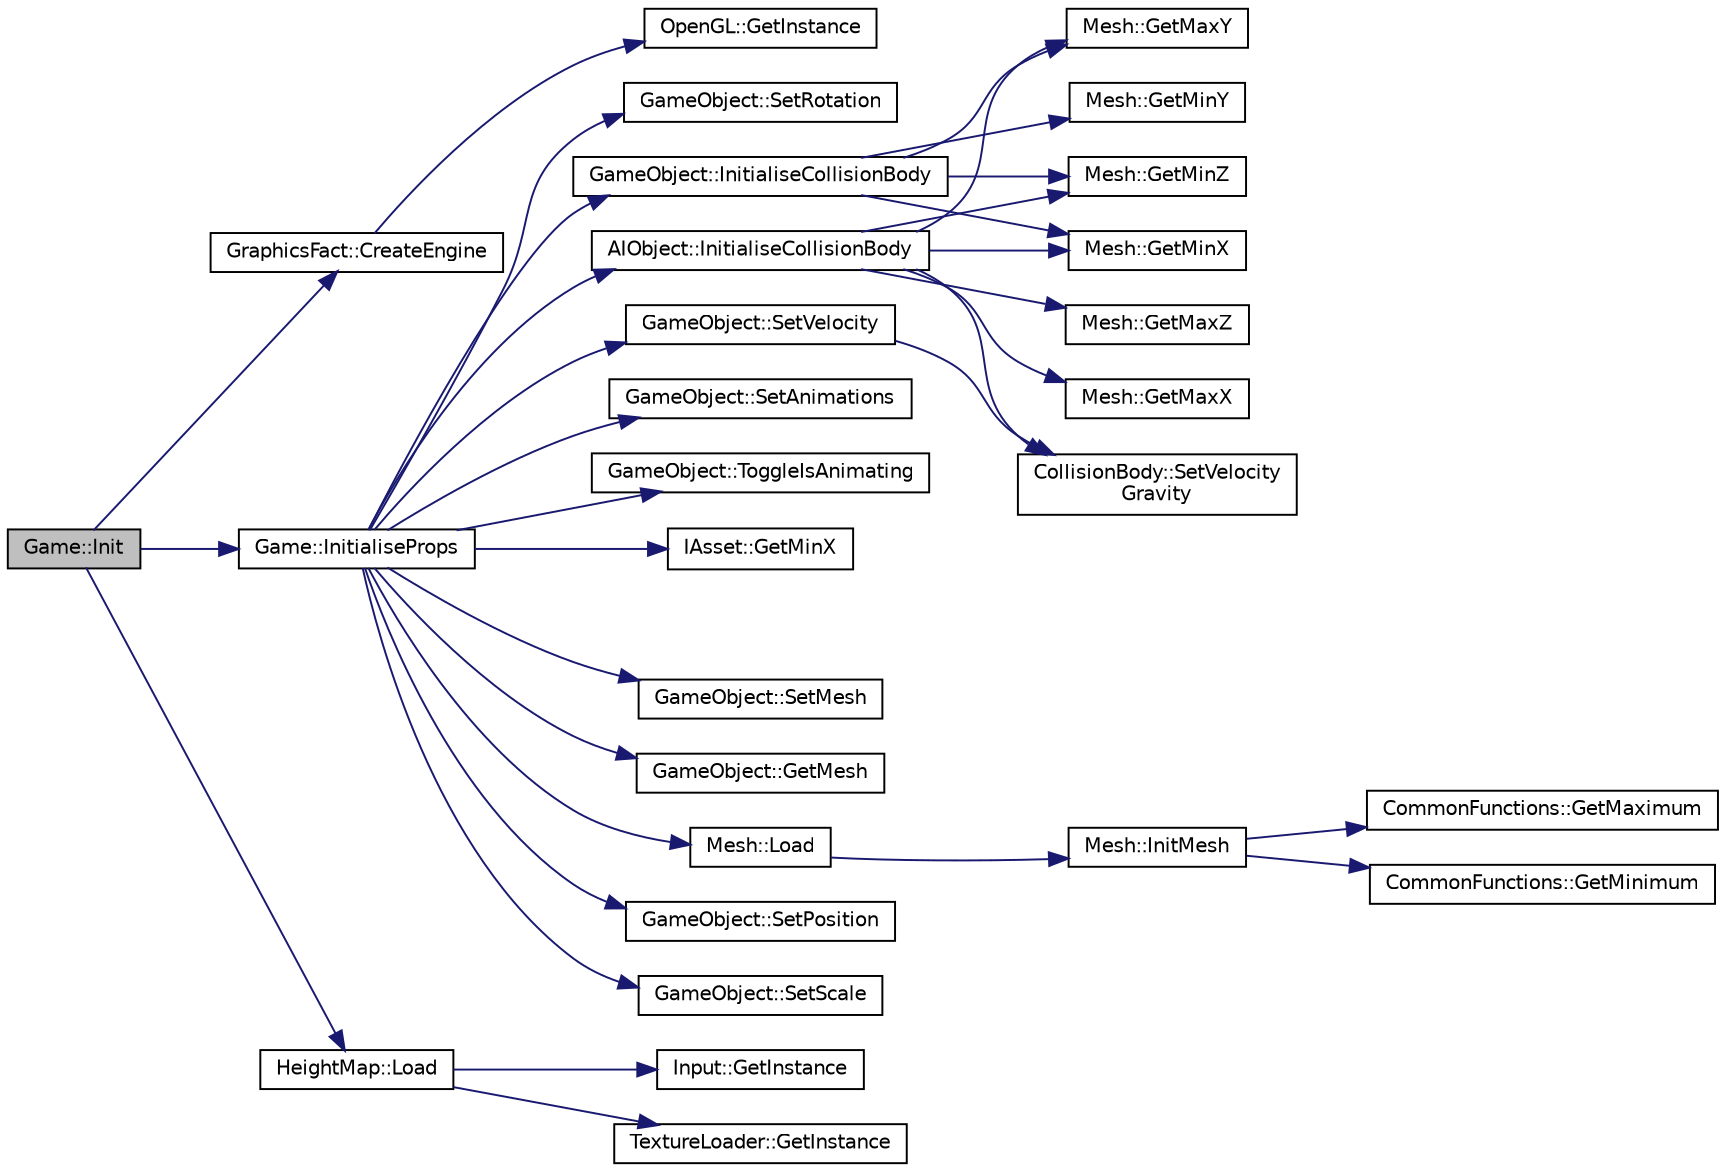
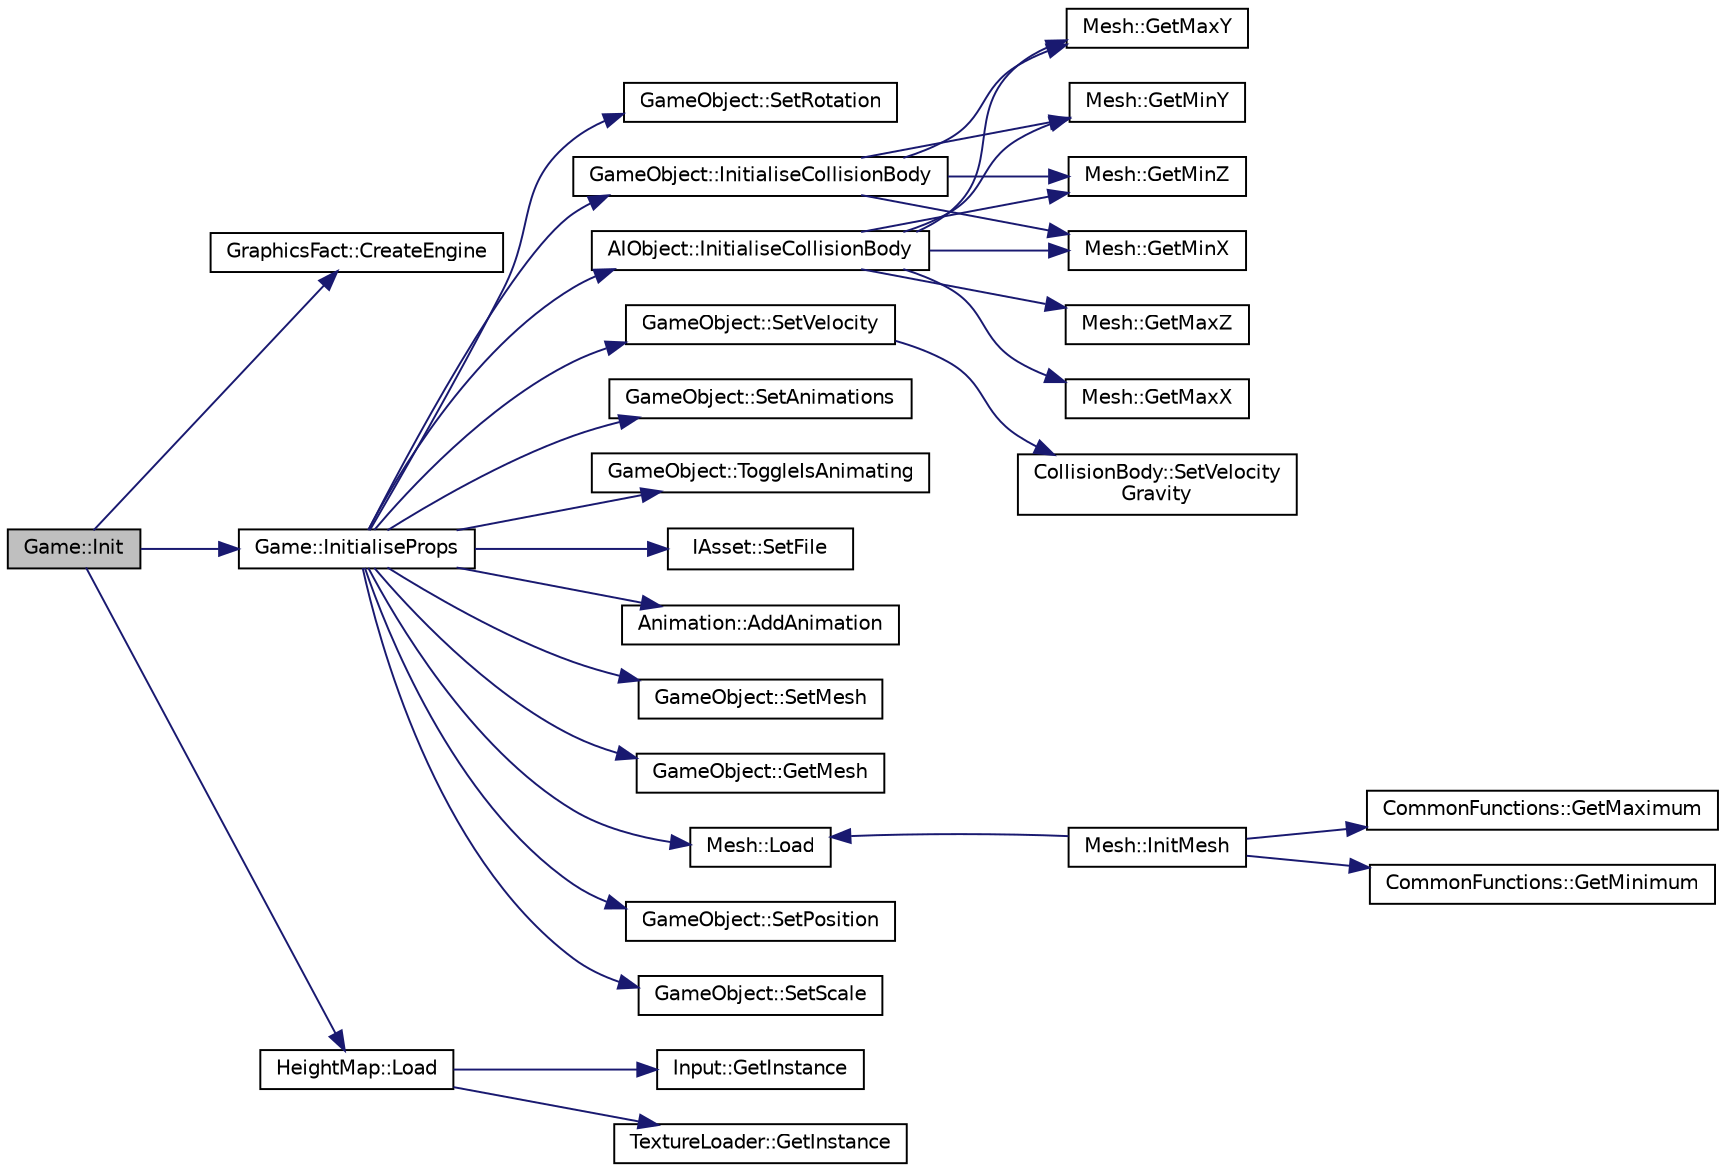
  digraph {
    rankdir=LR
    node [color=black fillcolor=white fontname=Helvetica fontsize=10 shape=record style=filled]
    edge [color=midnightblue fontname=Helvetica fontsize=10 labelfontname=Helvetica labelfontsize=10 style=solid]
    n1 [fillcolor=grey75 fontcolor=black height=0.2 label="Game::Init" width=0.4]
    n2 [height=0.2 label="GraphicsFact::CreateEngine" width=0.4]
    n3 [height=0.2 label="Game::InitialiseProps" width=0.4]
    n4 [height=0.2 label="HeightMap::Load" width=0.4]
-   n5 [height=0.2 label="OpenGL::GetInstance" width=0.4]
    n6 [height=0.2 label="Input::GetInstance" width=0.4]
-   n7 [height=0.2 label="IAsset::GetMinX" width=0.4]
+   n7 [height=0.2 label="IAsset::SetFile" width=0.4]
+   n8 [height=0.2 label="Animation::AddAnimation" width=0.4]
    n9 [height=0.2 label="GameObject::SetMesh" width=0.4]
    n10 [height=0.2 label="GameObject::GetMesh" width=0.4]
    n11 [height=0.2 label="Mesh::Load" width=0.4]
    n12 [height=0.2 label="GameObject::SetPosition" width=0.4]
    n13 [height=0.2 label="GameObject::SetScale" width=0.4]
    n14 [height=0.2 label="GameObject::SetRotation" width=0.4]
    n15 [height=0.2 label="GameObject::InitialiseCollisionBody" width=0.4]
    n16 [height=0.2 label="GameObject::SetAnimations" width=0.4]
    n17 [height=0.2 label="GameObject::ToggleIsAnimating" width=0.4]
    n18 [height=0.2 label="AIObject::InitialiseCollisionBody" width=0.4]
    n19 [height=0.2 label="GameObject::SetVelocity" width=0.4]
    n20 [height=0.2 label="TextureLoader::GetInstance" width=0.4]
    n21 [height=0.2 label="Mesh::InitMesh" width=0.4]
    n22 [height=0.2 label="Mesh::GetMinX" width=0.4]
    n23 [height=0.2 label="Mesh::GetMaxY" width=0.4]
    n24 [height=0.2 label="Mesh::GetMinY" width=0.4]
    n25 [height=0.2 label="Mesh::GetMinZ" width=0.4]
    n26 [height=0.2 label="Mesh::GetMaxX" width=0.4]
    n27 [height=0.2 label="Mesh::GetMaxZ" width=0.4]
    n28 [height=0.2 label="CollisionBody::SetVelocity\lGravity" width=0.4]
    n29 [height=0.2 label="CommonFunctions::GetMaximum" width=0.4]
    n30 [height=0.2 label="CommonFunctions::GetMinimum" width=0.4]
    n1 -> n2
    n1 -> n3
    n1 -> n4
-   n2 -> n5
    n3 -> n7
+   n3 -> n8
    n3 -> n9
    n3 -> n10
    n3 -> n11
    n3 -> n12
    n3 -> n13
    n3 -> n14
    n3 -> n15
    n3 -> n16
    n3 -> n17
    n3 -> n18
    n3 -> n19
    n4 -> n6
    n4 -> n20
-   n11 -> n21
+   n21 -> n11
    n15 -> n22
    n15 -> n23
    n15 -> n24
    n15 -> n25
    n18 -> n22
    n18 -> n23
-   n18 -> n28
+   n18 -> n24
    n18 -> n25
    n18 -> n26
    n18 -> n27
    n19 -> n28
    n21 -> n29
    n21 -> n30
  }
